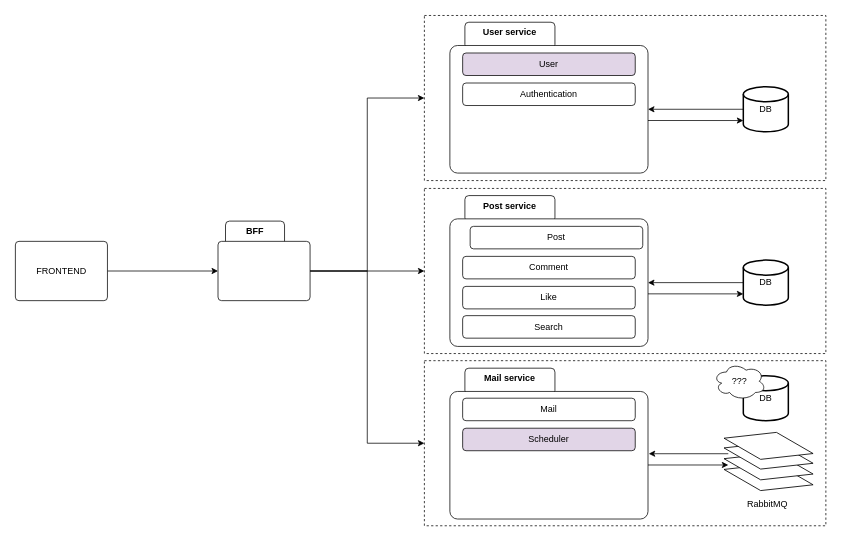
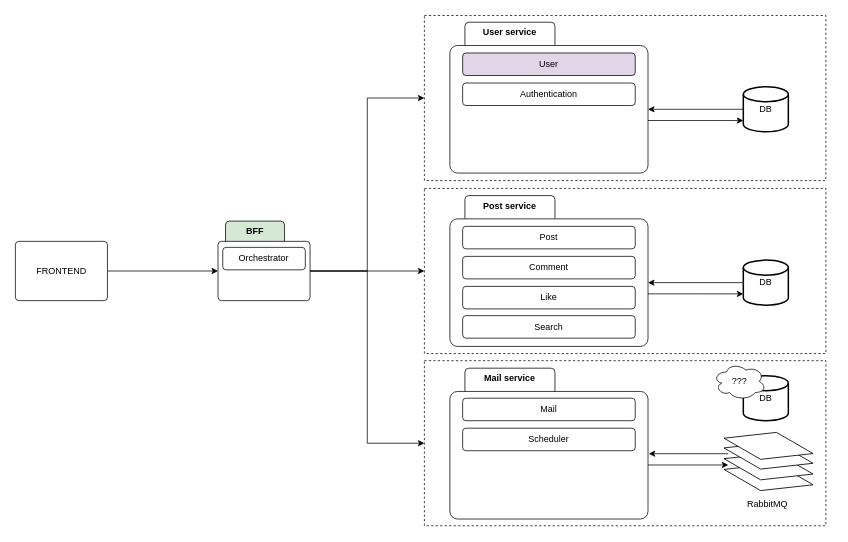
  <mxCell id="0" />
  <mxCell id="1" parent="0" />
  <mxCell id="2" value="" style="rounded=0;whiteSpace=wrap;html=1;dashed=1;strokeColor=default;fillColor=none;" vertex="1" parent="1"><mxGeometry x="565" y="480" width="535" height="220" as="geometry" /></mxCell>
  <mxCell id="3" value="" style="rounded=0;whiteSpace=wrap;html=1;dashed=1;strokeColor=default;fillColor=none;" vertex="1" parent="1"><mxGeometry x="565" y="250.5" width="535" height="220" as="geometry" /></mxCell>
  <mxCell id="4" value="" style="rounded=0;whiteSpace=wrap;html=1;dashed=1;strokeColor=default;fillColor=none;" vertex="1" parent="1"><mxGeometry x="565" y="20" width="535" height="220" as="geometry" /></mxCell>
- <mxCell id="5" value="&lt;b style=&quot;border-color: var(--border-color);&quot;&gt;BFF&lt;/b&gt;" style="rounded=1;whiteSpace=wrap;html=1;verticalAlign=top;movable=1;resizable=1;rotatable=1;deletable=1;editable=1;locked=0;connectable=1;" vertex="1" parent="1"><mxGeometry x="300" y="294" width="78.66" height="35" as="geometry" /></mxCell>
+ <mxCell id="5" value="&lt;b style=&quot;border-color: var(--border-color);&quot;&gt;BFF&lt;/b&gt;" style="rounded=1;whiteSpace=wrap;html=1;verticalAlign=top;movable=1;resizable=1;rotatable=1;deletable=1;editable=1;locked=0;connectable=1;fillColor=#d5e8d4;" vertex="1" parent="1"><mxGeometry x="300" y="294" width="78.66" height="35" as="geometry" /></mxCell>
  <mxCell id="6" value="" style="group" vertex="1" connectable="0" parent="1"><mxGeometry x="982" y="554" width="125.26" height="146" as="geometry" /></mxCell>
  <mxCell id="7" value="" style="shape=parallelogram;perimeter=parallelogramPerimeter;whiteSpace=wrap;html=1;fixedSize=1;rotation=-150;size=56.66;" vertex="1" parent="6"><mxGeometry x="-14.885" y="60.335" width="113.031" height="41.634" as="geometry" /></mxCell>
  <mxCell id="8" value="" style="shape=parallelogram;perimeter=parallelogramPerimeter;whiteSpace=wrap;html=1;fixedSize=1;rotation=-150;size=56.66;" vertex="1" parent="6"><mxGeometry x="-14.885" y="46.008" width="113.031" height="41.634" as="geometry" /></mxCell>
  <mxCell id="9" value="" style="shape=parallelogram;perimeter=parallelogramPerimeter;whiteSpace=wrap;html=1;fixedSize=1;rotation=-150;size=56.66;" vertex="1" parent="6"><mxGeometry x="-14.885" y="31.681" width="113.031" height="41.634" as="geometry" /></mxCell>
  <mxCell id="10" value="" style="shape=parallelogram;perimeter=parallelogramPerimeter;whiteSpace=wrap;html=1;fixedSize=1;rotation=-150;size=56.66;" vertex="1" parent="6"><mxGeometry x="-14.885" y="18.701" width="113.031" height="41.634" as="geometry" /></mxCell>
  <mxCell id="11" value="RabbitMQ" style="text;html=1;align=center;verticalAlign=middle;resizable=0;points=[];autosize=1;strokeColor=none;fillColor=none;" vertex="1" parent="6"><mxGeometry x="-4.441e-15" y="101.97" width="80" height="30" as="geometry" /></mxCell>
  <mxCell id="12" value="" style="group" vertex="1" connectable="0" parent="1"><mxGeometry x="599" y="260" width="451" height="201" as="geometry" /></mxCell>
  <mxCell id="13" value="DB" style="strokeWidth=2;html=1;shape=mxgraph.flowchart.database;whiteSpace=wrap;" parent="12" vertex="1"><mxGeometry x="391" y="86" width="60" height="60" as="geometry" /></mxCell>
  <mxCell id="14" value="&lt;b&gt;Post service&lt;/b&gt;" style="rounded=1;whiteSpace=wrap;html=1;verticalAlign=top;movable=1;resizable=1;rotatable=1;deletable=1;editable=1;locked=0;connectable=1;" parent="12" vertex="1"><mxGeometry x="20" width="120" height="35" as="geometry" /></mxCell>
  <mxCell id="15" style="edgeStyle=orthogonalEdgeStyle;rounded=0;orthogonalLoop=1;jettySize=auto;html=1;entryX=0;entryY=0.75;entryDx=0;entryDy=0;entryPerimeter=0;exitX=0.996;exitY=0.588;exitDx=0;exitDy=0;exitPerimeter=0;" parent="12" source="16" target="13" edge="1"><mxGeometry relative="1" as="geometry" /></mxCell>
  <mxCell id="16" value="" style="whiteSpace=wrap;html=1;rounded=1;movable=1;resizable=1;rotatable=1;deletable=1;editable=1;locked=0;connectable=1;arcSize=6;" parent="12" vertex="1"><mxGeometry y="31" width="264" height="170" as="geometry" /></mxCell>
  <mxCell id="17" style="edgeStyle=orthogonalEdgeStyle;rounded=0;orthogonalLoop=1;jettySize=auto;html=1;entryX=1;entryY=0.5;entryDx=0;entryDy=0;" parent="12" source="13" target="16" edge="1"><mxGeometry relative="1" as="geometry" /></mxCell>
- <mxCell id="18" value="Post" style="rounded=1;whiteSpace=wrap;html=1;movable=1;resizable=1;rotatable=1;deletable=1;editable=1;locked=0;connectable=1;" parent="12" vertex="1"><mxGeometry x="27" y="41" width="230" height="30" as="geometry" /></mxCell>
+ <mxCell id="18" value="Post" style="rounded=1;whiteSpace=wrap;html=1;movable=1;resizable=1;rotatable=1;deletable=1;editable=1;locked=0;connectable=1;" parent="12" vertex="1"><mxGeometry x="17" y="41" width="230" height="30" as="geometry" /></mxCell>
  <mxCell id="19" value="Comment" style="rounded=1;whiteSpace=wrap;html=1;movable=1;resizable=1;rotatable=1;deletable=1;editable=1;locked=0;connectable=1;" parent="12" vertex="1"><mxGeometry x="17" y="81" width="230" height="30" as="geometry" /></mxCell>
  <mxCell id="20" value="Like" style="rounded=1;whiteSpace=wrap;html=1;movable=1;resizable=1;rotatable=1;deletable=1;editable=1;locked=0;connectable=1;" parent="12" vertex="1"><mxGeometry x="17" y="121" width="230" height="30" as="geometry" /></mxCell>
  <mxCell id="21" value="Search" style="rounded=1;whiteSpace=wrap;html=1;movable=1;resizable=1;rotatable=1;deletable=1;editable=1;locked=0;connectable=1;" vertex="1" parent="12"><mxGeometry x="17" y="160" width="230" height="30" as="geometry" /></mxCell>
  <mxCell id="22" value="&lt;b&gt;Mail service&lt;/b&gt;" style="rounded=1;whiteSpace=wrap;html=1;verticalAlign=top;movable=1;resizable=1;rotatable=1;deletable=1;editable=1;locked=0;connectable=1;" parent="1" vertex="1"><mxGeometry x="619" y="490" width="120" height="35" as="geometry" /></mxCell>
  <mxCell id="23" value="" style="whiteSpace=wrap;html=1;rounded=1;movable=1;resizable=1;rotatable=1;deletable=1;editable=1;locked=0;connectable=1;arcSize=6;" parent="1" vertex="1"><mxGeometry x="599" y="521" width="264" height="170" as="geometry" /></mxCell>
  <mxCell id="24" value="Mail" style="rounded=1;whiteSpace=wrap;html=1;movable=1;resizable=1;rotatable=1;deletable=1;editable=1;locked=0;connectable=1;" vertex="1" parent="1"><mxGeometry x="616" y="530" width="230" height="30" as="geometry" /></mxCell>
  <mxCell id="25" style="edgeStyle=orthogonalEdgeStyle;rounded=0;orthogonalLoop=1;jettySize=auto;html=1;exitX=0.996;exitY=0.588;exitDx=0;exitDy=0;exitPerimeter=0;" edge="1" parent="1"><mxGeometry relative="1" as="geometry"><mxPoint x="863" y="619" as="sourcePoint" /><mxPoint x="970" y="619" as="targetPoint" /></mxGeometry></mxCell>
  <mxCell id="26" style="edgeStyle=orthogonalEdgeStyle;rounded=0;orthogonalLoop=1;jettySize=auto;html=1;entryX=1;entryY=0.5;entryDx=0;entryDy=0;" edge="1" parent="1"><mxGeometry relative="1" as="geometry"><mxPoint x="970" y="604" as="sourcePoint" /><mxPoint x="864" y="604" as="targetPoint" /></mxGeometry></mxCell>
  <mxCell id="27" value="DB" style="strokeWidth=2;html=1;shape=mxgraph.flowchart.database;whiteSpace=wrap;" parent="1" vertex="1"><mxGeometry x="990" y="115" width="60" height="60" as="geometry" /></mxCell>
  <mxCell id="28" value="&lt;b&gt;User service&lt;/b&gt;" style="rounded=1;whiteSpace=wrap;html=1;verticalAlign=top;movable=1;resizable=1;rotatable=1;deletable=1;editable=1;locked=0;connectable=1;" parent="1" vertex="1"><mxGeometry x="619" y="29" width="120" height="35" as="geometry" /></mxCell>
  <mxCell id="29" style="edgeStyle=orthogonalEdgeStyle;rounded=0;orthogonalLoop=1;jettySize=auto;html=1;entryX=0;entryY=0.75;entryDx=0;entryDy=0;entryPerimeter=0;exitX=0.996;exitY=0.588;exitDx=0;exitDy=0;exitPerimeter=0;" parent="1" source="30" target="27" edge="1"><mxGeometry relative="1" as="geometry" /></mxCell>
  <mxCell id="30" value="" style="whiteSpace=wrap;html=1;rounded=1;movable=1;resizable=1;rotatable=1;deletable=1;editable=1;locked=0;connectable=1;arcSize=6;" parent="1" vertex="1"><mxGeometry x="599" y="60" width="264" height="170" as="geometry" /></mxCell>
  <mxCell id="31" style="edgeStyle=orthogonalEdgeStyle;rounded=0;orthogonalLoop=1;jettySize=auto;html=1;entryX=1;entryY=0.5;entryDx=0;entryDy=0;" parent="1" source="27" target="30" edge="1"><mxGeometry relative="1" as="geometry" /></mxCell>
  <mxCell id="32" value="User" style="rounded=1;whiteSpace=wrap;html=1;movable=1;resizable=1;rotatable=1;deletable=1;editable=1;locked=0;connectable=1;fillColor=#e1d5e7;" parent="1" vertex="1"><mxGeometry x="616" y="70" width="230" height="30" as="geometry" /></mxCell>
  <mxCell id="33" value="Authentication" style="rounded=1;whiteSpace=wrap;html=1;movable=1;resizable=1;rotatable=1;deletable=1;editable=1;locked=0;connectable=1;" parent="1" vertex="1"><mxGeometry x="616" y="110" width="230" height="30" as="geometry" /></mxCell>
  <mxCell id="34" style="edgeStyle=orthogonalEdgeStyle;rounded=0;orthogonalLoop=1;jettySize=auto;html=1;entryX=0;entryY=0.5;entryDx=0;entryDy=0;" edge="1" parent="1" source="37" target="2"><mxGeometry relative="1" as="geometry" /></mxCell>
  <mxCell id="35" style="edgeStyle=orthogonalEdgeStyle;rounded=0;orthogonalLoop=1;jettySize=auto;html=1;entryX=0;entryY=0.5;entryDx=0;entryDy=0;" edge="1" parent="1" source="37" target="4"><mxGeometry relative="1" as="geometry" /></mxCell>
  <mxCell id="36" style="edgeStyle=orthogonalEdgeStyle;rounded=0;orthogonalLoop=1;jettySize=auto;html=1;" edge="1" parent="1" source="37" target="3"><mxGeometry relative="1" as="geometry" /></mxCell>
  <mxCell id="37" value="" style="whiteSpace=wrap;html=1;rounded=1;movable=1;resizable=1;rotatable=1;deletable=1;editable=1;locked=0;connectable=1;arcSize=6;" vertex="1" parent="1"><mxGeometry x="290" y="321" width="122.68" height="79" as="geometry" /></mxCell>
- <mxCell id="38" value="Scheduler" style="rounded=1;whiteSpace=wrap;html=1;movable=1;resizable=1;rotatable=1;deletable=1;editable=1;locked=0;connectable=1;fillColor=#e1d5e7;" vertex="1" parent="1"><mxGeometry x="616" y="570" width="230" height="30" as="geometry" /></mxCell>
+ <mxCell id="38" value="Scheduler" style="rounded=1;whiteSpace=wrap;html=1;movable=1;resizable=1;rotatable=1;deletable=1;editable=1;locked=0;connectable=1;" vertex="1" parent="1"><mxGeometry x="616" y="570" width="230" height="30" as="geometry" /></mxCell>
  <mxCell id="39" style="edgeStyle=orthogonalEdgeStyle;rounded=0;orthogonalLoop=1;jettySize=auto;html=1;entryX=0;entryY=0.5;entryDx=0;entryDy=0;" edge="1" parent="1" source="40" target="37"><mxGeometry relative="1" as="geometry" /></mxCell>
  <mxCell id="40" value="FRONTEND" style="whiteSpace=wrap;html=1;rounded=1;movable=1;resizable=1;rotatable=1;deletable=1;editable=1;locked=0;connectable=1;arcSize=6;" vertex="1" parent="1"><mxGeometry x="20" y="321" width="122.68" height="79" as="geometry" /></mxCell>
+ <mxCell id="41" value="Orchestrator" style="rounded=1;whiteSpace=wrap;html=1;movable=1;resizable=1;rotatable=1;deletable=1;editable=1;locked=0;connectable=1;" vertex="1" parent="1"><mxGeometry x="296.34" y="329" width="110" height="30" as="geometry" /></mxCell>
  <mxCell id="42" value="DB" style="strokeWidth=2;html=1;shape=mxgraph.flowchart.database;whiteSpace=wrap;" vertex="1" parent="1"><mxGeometry x="990" y="500" width="60" height="60" as="geometry" /></mxCell>
  <mxCell id="43" value="???" style="ellipse;shape=cloud;whiteSpace=wrap;html=1;" vertex="1" parent="1"><mxGeometry x="950" y="482.75" width="70" height="49.5" as="geometry" /></mxCell>
